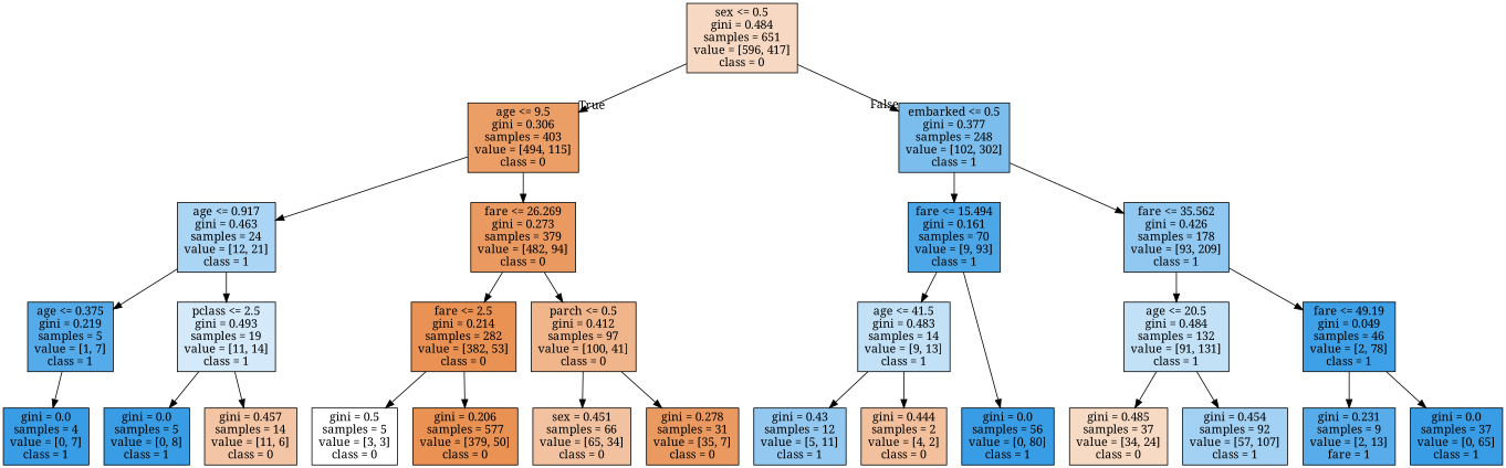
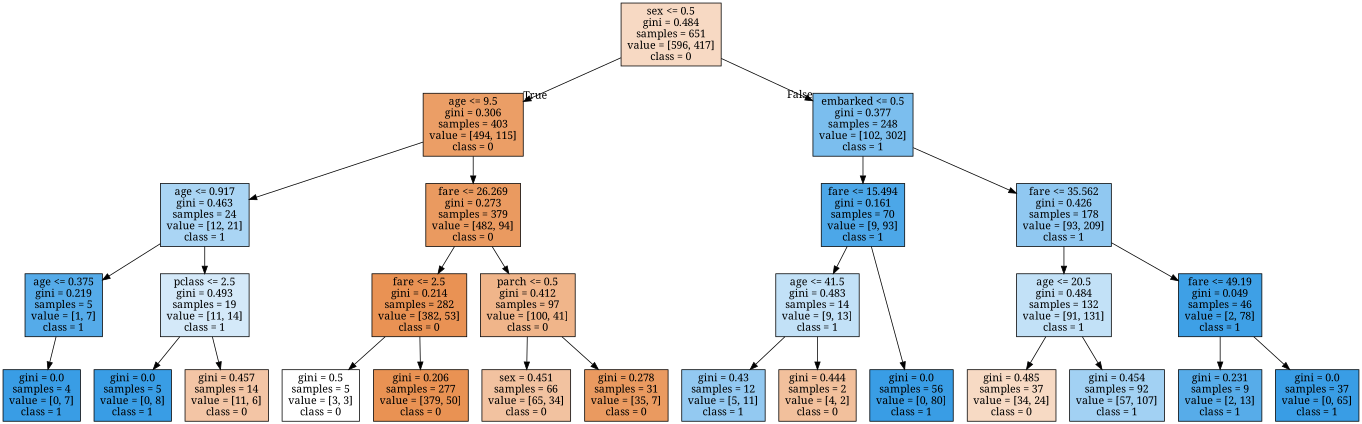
  digraph {
    fontname="Noto Serif"
    ranksep=equally
    splines=polyline
    node [color=black fillcolor="#399de5ff" fontname="Noto Serif" shape=box style=filled]
    edge [fontname="Noto Serif"]
    n1 [fillcolor="#e581394d" label="sex <= 0.5\ngini = 0.484\nsamples = 651\nvalue = [596, 417]\nclass = 0"]
    n2 [fillcolor="#e58139c4" label="age <= 9.5\ngini = 0.306\nsamples = 403\nvalue = [494, 115]\nclass = 0"]
    n3 [fillcolor="#399de5a9" label="embarked <= 0.5\ngini = 0.377\nsamples = 248\nvalue = [102, 302]\nclass = 1"]
    n4 [fillcolor="#399de56d" label="age <= 0.917\ngini = 0.463\nsamples = 24\nvalue = [12, 21]\nclass = 1"]
    n5 [fillcolor="#e58139cd" label="fare <= 26.269\ngini = 0.273\nsamples = 379\nvalue = [482, 94]\nclass = 0"]
    n6 [fillcolor="#399de5e6" label="fare <= 15.494\ngini = 0.161\nsamples = 70\nvalue = [9, 93]\nclass = 1"]
    n7 [fillcolor="#399de58e" label="fare <= 35.562\ngini = 0.426\nsamples = 178\nvalue = [93, 209]\nclass = 1"]
    n8 [fillcolor="#399de5db" label="age <= 0.375\ngini = 0.219\nsamples = 5\nvalue = [1, 7]\nclass = 1"]
    n9 [fillcolor="#399de537" label="pclass <= 2.5\ngini = 0.493\nsamples = 19\nvalue = [11, 14]\nclass = 1"]
    n10 [fillcolor="#e58139dc" label="fare <= 2.5\ngini = 0.214\nsamples = 282\nvalue = [382, 53]\nclass = 0"]
    n11 [fillcolor="#e5813996" label="parch <= 0.5\ngini = 0.412\nsamples = 97\nvalue = [100, 41]\nclass = 0"]
    n12 [fillcolor="#399de54e" label="age <= 41.5\ngini = 0.483\nsamples = 14\nvalue = [9, 13]\nclass = 1"]
    n13 [fillcolor="#399de54e" label="age <= 20.5\ngini = 0.484\nsamples = 132\nvalue = [91, 131]\nclass = 1"]
    n14 [fillcolor="#399de5f8" label="fare <= 49.19\ngini = 0.049\nsamples = 46\nvalue = [2, 78]\nclass = 1"]
    n15 [label="gini = 0.0\nsamples = 4\nvalue = [0, 7]\nclass = 1"]
    n16 [label="gini = 0.0\nsamples = 5\nvalue = [0, 8]\nclass = 1"]
    n17 [fillcolor="#e5813974" label="gini = 0.457\nsamples = 14\nvalue = [11, 6]\nclass = 0"]
    n18 [fillcolor="#e5813900" label="gini = 0.5\nsamples = 5\nvalue = [3, 3]\nclass = 0"]
-   n19 [fillcolor="#e58139dd" label="gini = 0.206\nsamples = 577\nvalue = [379, 50]\nclass = 0"]
+   n19 [fillcolor="#e58139dd" label="gini = 0.206\nsamples = 277\nvalue = [379, 50]\nclass = 0"]
    n20 [fillcolor="#e581397a" label="sex = 0.451\nsamples = 66\nvalue = [65, 34]\nclass = 0"]
    n21 [fillcolor="#e58139cc" label="gini = 0.278\nsamples = 31\nvalue = [35, 7]\nclass = 0"]
    n22 [fillcolor="#399de58b" label="gini = 0.43\nsamples = 12\nvalue = [5, 11]\nclass = 1"]
    n23 [fillcolor="#e581397f" label="gini = 0.444\nsamples = 2\nvalue = [4, 2]\nclass = 0"]
    n24 [label="gini = 0.0\nsamples = 56\nvalue = [0, 80]\nclass = 1"]
    n25 [fillcolor="#e581394b" label="gini = 0.485\nsamples = 37\nvalue = [34, 24]\nclass = 0"]
    n26 [fillcolor="#399de577" label="gini = 0.454\nsamples = 92\nvalue = [57, 107]\nclass = 1"]
-   n27 [fillcolor="#399de5d8" label="gini = 0.231\nsamples = 9\nvalue = [2, 13]\nfare = 1"]
+   n27 [fillcolor="#399de5d8" label="gini = 0.231\nsamples = 9\nvalue = [2, 13]\nclass = 1"]
    n28 [label="gini = 0.0\nsamples = 37\nvalue = [0, 65]\nclass = 1"]
    subgraph sub_1 {
      rank=same
      n1
    }
    subgraph sub_2 {
      rank=same
      n2
      n3
    }
    subgraph sub_3 {
      rank=same
      n4
      n5
      n6
      n7
    }
    subgraph sub_4 {
      rank=same
      n8
      n9
      n10
      n11
      n12
      n13
      n14
    }
    subgraph sub_5 {
      rank=same
      n15
      n16
      n17
      n18
      n19
      n20
      n21
      n22
      n23
      n24
      n25
      n26
      n27
      n28
    }
    n1 -> n2 [headlabel=True labelangle=45 labeldistance=2.5]
    n1 -> n3 [headlabel=False labelangle=-45 labeldistance=2.5]
    n2 -> n4
    n2 -> n5
    n3 -> n6
    n3 -> n7
    n4 -> n8
    n4 -> n9
    n5 -> n10
    n5 -> n11
    n6 -> n12
    n6 -> n24
    n7 -> n13
    n7 -> n14
    n8 -> n15
    n9 -> n16
    n9 -> n17
    n10 -> n18
    n10 -> n19
    n11 -> n20
    n11 -> n21
    n12 -> n22
    n12 -> n23
    n13 -> n25
    n13 -> n26
    n14 -> n27
    n14 -> n28
  }
